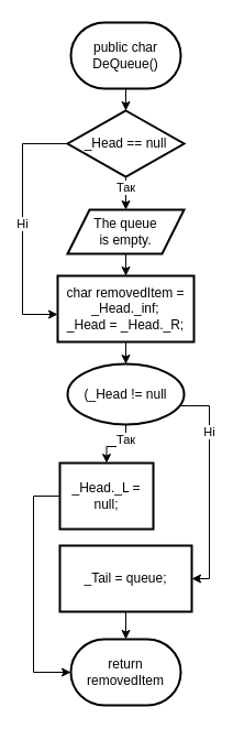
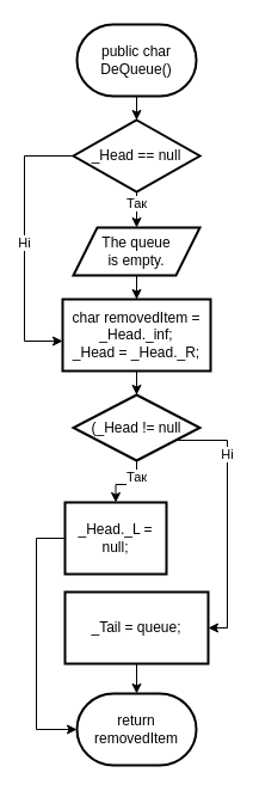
  <mxCell id="0" />
  <mxCell id="1" parent="0" />
  <mxCell id="2" value="" style="edgeStyle=orthogonalEdgeStyle;rounded=0;orthogonalLoop=1;jettySize=auto;html=1;" edge="1" parent="1" source="3" target="6"><mxGeometry relative="1" as="geometry" /></mxCell>
  <mxCell id="3" value="public char DeQueue()" style="strokeWidth=2;html=1;shape=mxgraph.flowchart.terminator;whiteSpace=wrap;" vertex="1" parent="1"><mxGeometry x="64" y="20" width="100" height="60" as="geometry" /></mxCell>
  <mxCell id="4" value="Так" style="edgeStyle=orthogonalEdgeStyle;rounded=0;orthogonalLoop=1;jettySize=auto;html=1;" edge="1" parent="1" source="6" target="8"><mxGeometry x="0.2" relative="1" as="geometry"><mxPoint as="offset" /></mxGeometry></mxCell>
  <mxCell id="5" value="Ні" style="edgeStyle=orthogonalEdgeStyle;rounded=0;orthogonalLoop=1;jettySize=auto;html=1;" edge="1" parent="1" source="6" target="10"><mxGeometry relative="1" as="geometry"><Array as="points"><mxPoint x="20" y="130" /><mxPoint x="20" y="285" /></Array></mxGeometry></mxCell>
  <mxCell id="6" value="_Head == null" style="strokeWidth=2;html=1;shape=mxgraph.flowchart.decision;whiteSpace=wrap;" vertex="1" parent="1"><mxGeometry x="61" y="100" width="106" height="60" as="geometry" /></mxCell>
  <mxCell id="7" value="" style="edgeStyle=orthogonalEdgeStyle;rounded=0;orthogonalLoop=1;jettySize=auto;html=1;" edge="1" parent="1" source="8" target="10"><mxGeometry relative="1" as="geometry" /></mxCell>
  <mxCell id="8" value="The queue&lt;br&gt;is empty." style="shape=parallelogram;perimeter=parallelogramPerimeter;whiteSpace=wrap;html=1;fixedSize=1;strokeWidth=2;" vertex="1" parent="1"><mxGeometry x="61" y="190" width="106" height="40" as="geometry" /></mxCell>
  <mxCell id="9" value="" style="edgeStyle=orthogonalEdgeStyle;rounded=0;orthogonalLoop=1;jettySize=auto;html=1;" edge="1" parent="1" source="10" target="13"><mxGeometry relative="1" as="geometry" /></mxCell>
  <mxCell id="10" value="char removedItem = _Head._inf;&lt;br&gt;_Head = _Head._R;" style="whiteSpace=wrap;html=1;strokeWidth=2;" vertex="1" parent="1"><mxGeometry x="52" y="250" width="124" height="60" as="geometry" /></mxCell>
  <mxCell id="11" value="Так" style="edgeStyle=orthogonalEdgeStyle;rounded=0;orthogonalLoop=1;jettySize=auto;html=1;" edge="1" parent="1" source="13" target="15"><mxGeometry x="-0.455" relative="1" as="geometry"><mxPoint as="offset" /></mxGeometry></mxCell>
  <mxCell id="12" value="Ні" style="edgeStyle=orthogonalEdgeStyle;rounded=0;orthogonalLoop=1;jettySize=auto;html=1;" edge="1" parent="1" source="13" target="17"><mxGeometry x="-0.489" relative="1" as="geometry"><Array as="points"><mxPoint x="190" y="368" /><mxPoint x="190" y="525" /></Array><mxPoint as="offset" /></mxGeometry></mxCell>
- <mxCell id="13" value="(_Head != null" style="ellipse;whiteSpace=wrap;html=1;strokeWidth=2;" vertex="1" parent="1"><mxGeometry x="61" y="330" width="106" height="55" as="geometry" /></mxCell>
+ <mxCell id="13" value="(_Head != null" style="rhombus;whiteSpace=wrap;html=1;strokeWidth=2;" vertex="1" parent="1"><mxGeometry x="61" y="330" width="106" height="55" as="geometry" /></mxCell>
  <mxCell id="14" style="edgeStyle=orthogonalEdgeStyle;rounded=0;orthogonalLoop=1;jettySize=auto;html=1;" edge="1" parent="1" source="15" target="18"><mxGeometry relative="1" as="geometry"><Array as="points"><mxPoint x="30" y="450" /><mxPoint x="30" y="610" /></Array></mxGeometry></mxCell>
  <mxCell id="15" value="_Head._L = null;" style="whiteSpace=wrap;html=1;strokeWidth=2;" vertex="1" parent="1"><mxGeometry x="54" y="420" width="85" height="60" as="geometry" /></mxCell>
  <mxCell id="16" value="" style="edgeStyle=orthogonalEdgeStyle;rounded=0;orthogonalLoop=1;jettySize=auto;html=1;" edge="1" parent="1" source="17" target="18"><mxGeometry relative="1" as="geometry" /></mxCell>
  <mxCell id="17" value="_Tail = queue;" style="whiteSpace=wrap;html=1;strokeWidth=2;" vertex="1" parent="1"><mxGeometry x="54" y="495" width="120" height="60" as="geometry" /></mxCell>
  <mxCell id="18" value="return removedItem" style="strokeWidth=2;html=1;shape=mxgraph.flowchart.terminator;whiteSpace=wrap;" vertex="1" parent="1"><mxGeometry x="64" y="580" width="100" height="60" as="geometry" /></mxCell>
